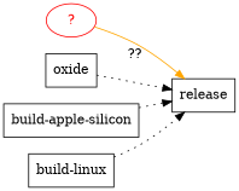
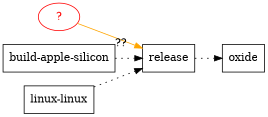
  digraph {
    rankdir=LR
    node [shape=rect]
    edge [style=dotted]
    "?" [color=red fontcolor=red shape=ellipse]
    release
    n3 [label=oxide]
    "build-apple-silicon"
-   "build-linux"
+   "build-linux" [label="linux-linux"]
    "?" -> release [color=orange decorate=false xlabel="??" style=""]
-   n3 -> release
+   release -> n3
    "build-apple-silicon" -> release
    "build-linux" -> release
  }
